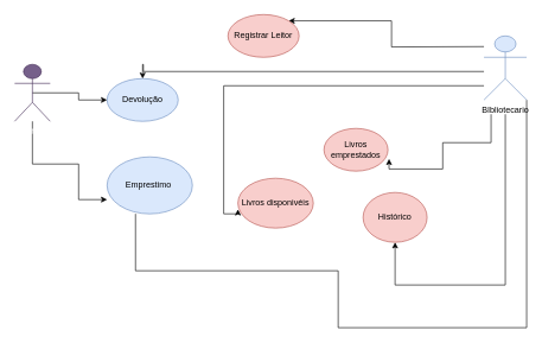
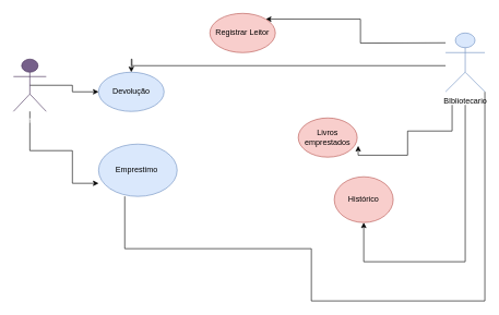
  <mxCell id="0" />
  <mxCell id="1" parent="0" />
  <mxCell id="2" style="edgeStyle=orthogonalEdgeStyle;rounded=0;orthogonalLoop=1;jettySize=auto;html=1;entryX=1;entryY=0;entryDx=0;entryDy=0;" edge="1" parent="1" target="14"><mxGeometry relative="1" as="geometry"><mxPoint x="680" y="65" as="sourcePoint" /><mxPoint x="454" y="50" as="targetPoint" /></mxGeometry></mxCell>
- <mxCell id="3" style="edgeStyle=orthogonalEdgeStyle;rounded=0;orthogonalLoop=1;jettySize=auto;html=1;entryX=0;entryY=0.625;entryDx=0;entryDy=0;entryPerimeter=0;" edge="1" parent="1" source="8" target="15"><mxGeometry relative="1" as="geometry"><mxPoint x="480" y="360" as="targetPoint" /><Array as="points"><mxPoint x="314" y="120" /><mxPoint x="314" y="300" /></Array></mxGeometry></mxCell>
  <mxCell id="4" style="edgeStyle=orthogonalEdgeStyle;rounded=0;orthogonalLoop=1;jettySize=auto;html=1;" edge="1" parent="1" target="10"><mxGeometry relative="1" as="geometry"><mxPoint x="710" y="160" as="sourcePoint" /><Array as="points"><mxPoint x="710" y="400" /></Array></mxGeometry></mxCell>
  <mxCell id="5" style="edgeStyle=orthogonalEdgeStyle;rounded=0;orthogonalLoop=1;jettySize=auto;html=1;entryX=1.017;entryY=0.713;entryDx=0;entryDy=0;entryPerimeter=0;" edge="1" parent="1" target="9"><mxGeometry relative="1" as="geometry"><mxPoint x="690" y="160" as="sourcePoint" /><Array as="points"><mxPoint x="690" y="200" /><mxPoint x="622" y="200" /><mxPoint x="622" y="237" /></Array></mxGeometry></mxCell>
  <mxCell id="6" style="edgeStyle=orthogonalEdgeStyle;rounded=0;orthogonalLoop=1;jettySize=auto;html=1;entryX=0.5;entryY=0;entryDx=0;entryDy=0;" edge="1" parent="1"><mxGeometry relative="1" as="geometry"><mxPoint x="200" y="110" as="targetPoint" /><mxPoint x="680" y="100" as="sourcePoint" /><Array as="points"><mxPoint x="201" y="100" /><mxPoint x="201" y="90" /></Array></mxGeometry></mxCell>
  <mxCell id="7" style="edgeStyle=orthogonalEdgeStyle;rounded=0;orthogonalLoop=1;jettySize=auto;html=1;entryX=0.333;entryY=1;entryDx=0;entryDy=0;entryPerimeter=0;endArrow=none;" edge="1" parent="1" source="8" target="16"><mxGeometry relative="1" as="geometry"><mxPoint x="740" y="170" as="sourcePoint" /><Array as="points"><mxPoint x="740" y="460" /><mxPoint x="475" y="460" /><mxPoint x="475" y="380" /><mxPoint x="190" y="380" /></Array></mxGeometry></mxCell>
  <mxCell id="8" value="BIbliotecario&lt;br&gt;" style="shape=umlActor;verticalLabelPosition=bottom;verticalAlign=top;html=1;outlineConnect=0;fillColor=#dae8fc;strokeColor=#6c8ebf;" vertex="1" parent="1"><mxGeometry x="680" y="50" width="60" height="90" as="geometry" /></mxCell>
  <mxCell id="9" value="Livros emprestados" style="ellipse;whiteSpace=wrap;html=1;fillColor=#f8cecc;strokeColor=#b85450;" vertex="1" parent="1"><mxGeometry x="455" y="180" width="90" height="60" as="geometry" /></mxCell>
  <mxCell id="10" value="Histórico&lt;br&gt;" style="ellipse;whiteSpace=wrap;html=1;fillColor=#f8cecc;strokeColor=#b85450;" vertex="1" parent="1"><mxGeometry x="510" y="270" width="90" height="70" as="geometry" /></mxCell>
  <mxCell id="11" style="edgeStyle=orthogonalEdgeStyle;rounded=0;orthogonalLoop=1;jettySize=auto;html=1;entryX=0;entryY=0.5;entryDx=0;entryDy=0;exitX=0.5;exitY=0.5;exitDx=0;exitDy=0;exitPerimeter=0;" edge="1" parent="1" source="13" target="17"><mxGeometry relative="1" as="geometry" /></mxCell>
  <mxCell id="12" style="edgeStyle=orthogonalEdgeStyle;rounded=0;orthogonalLoop=1;jettySize=auto;html=1;entryX=0;entryY=0.75;entryDx=0;entryDy=0;entryPerimeter=0;" edge="1" parent="1" source="13" target="16"><mxGeometry relative="1" as="geometry"><Array as="points"><mxPoint x="45" y="230" /><mxPoint x="110" y="230" /><mxPoint x="110" y="280" /></Array></mxGeometry></mxCell>
  <mxCell id="13" value="Leitor&amp;nbsp;&lt;br&gt;" style="shape=umlActor;verticalLabelPosition=bottom;verticalAlign=top;html=1;outlineConnect=0;fillColor=#76608a;fontColor=#ffffff;strokeColor=#432D57;" vertex="1" parent="1"><mxGeometry x="20" y="90" width="50" height="80" as="geometry" /></mxCell>
  <mxCell id="14" value="Registrar Leitor" style="ellipse;whiteSpace=wrap;html=1;fillColor=#f8cecc;strokeColor=#b85450;" vertex="1" parent="1"><mxGeometry x="320" width="100" height="60" as="geometry" y="20" /></mxCell>
- <mxCell id="15" value="Livros disponivéis" style="ellipse;whiteSpace=wrap;html=1;fillColor=#f8cecc;strokeColor=#b85450;" vertex="1" parent="1"><mxGeometry x="334" y="250" width="106" height="70" as="geometry" /></mxCell>
  <mxCell id="16" value="Emprestimo&amp;nbsp;" style="ellipse;whiteSpace=wrap;html=1;fillColor=#dae8fc;strokeColor=#6c8ebf;" vertex="1" parent="1"><mxGeometry x="150" y="220" width="120" height="80" as="geometry" /></mxCell>
  <mxCell id="17" value="Devolução&lt;br&gt;" style="ellipse;whiteSpace=wrap;html=1;fillColor=#dae8fc;strokeColor=#6c8ebf;" vertex="1" parent="1"><mxGeometry x="150" y="110" width="100" height="60" as="geometry" /></mxCell>
